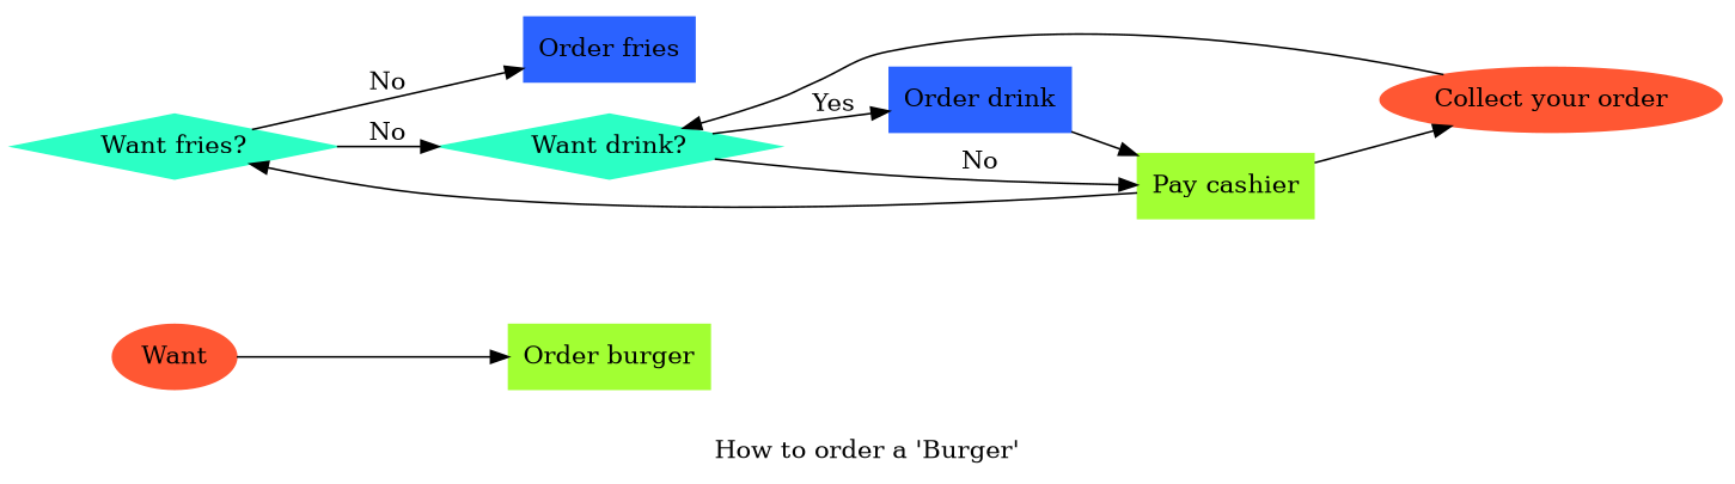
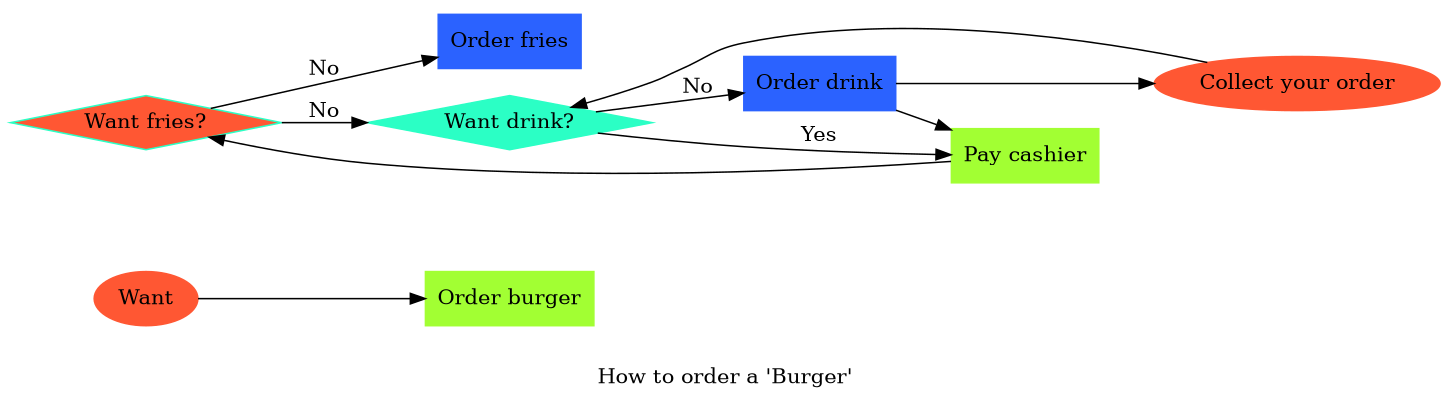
  digraph {
    label="How to order a 'Burger'"
    rankdir=LR
    node [color="#FF5733" shape=box style=filled]
    n1 [label=Want shape=ellipse]
    "Order burger" [color="#A2FF33"]
-   "Want fries?" [color="#2BFFC5" shape=diamond]
+   "Want fries?" [color="#2BFFC5" shape=diamond fillcolor="#FF5733"]
    "Order fries" [color="#2B62FF"]
    "Want drink?" [color="#2BFFC5" shape=diamond]
    "Order drink" [color="#2B62FF"]
    "Pay cashier" [color="#A2FF33"]
    "Collect your order" [shape=ellipse]
    n1 -> "Order burger"
    "Want fries?" -> "Order fries" [label=No]
    "Want fries?" -> "Want drink?" [label=No]
-   "Want drink?" -> "Order drink" [label=Yes]
-   "Want drink?" -> "Pay cashier" [label=No]
+   "Want drink?" -> "Order drink" [label=No]
+   "Want drink?" -> "Pay cashier" [label=Yes]
    "Order drink" -> "Pay cashier"
    "Pay cashier" -> "Want fries?"
-   "Pay cashier" -> "Collect your order"
+   "Order drink" -> "Collect your order"
    "Collect your order" -> "Want drink?"
  }
